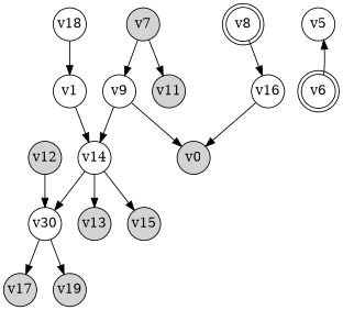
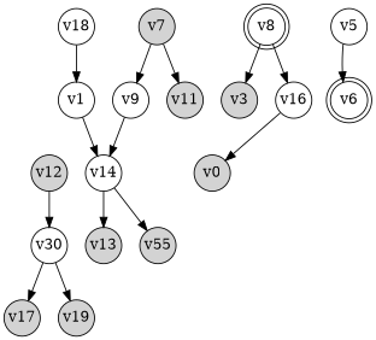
  digraph {
    rankdir=TD
    node [fixedsize=true shape=circle]
    n1 [label=v0 style=filled width=0.5]
    n2 [label=v1 width=0.5]
    n3 [label=v14 width=0.5]
    n4 [label=v30 width=0.5]
    n5 [label=v13 style=filled width=0.5]
-   n6 [label=v15 style=filled width=0.5]
+   n6 [label=v55 style=filled width=0.5]
    n7 [label=v18 width=0.5]
+   n8 [label=v3 style=filled width=0.5]
    n9 [label=v5 width=0.5]
    n10 [label=v6 shape=doublecircle width=0.4]
    n11 [label=v7 style=filled width=0.5]
    n12 [label=v9 width=0.5]
    n13 [label=v11 style=filled width=0.5]
    n14 [label=v8 shape=doublecircle width=0.4]
    n15 [label=v16 width=0.5]
    n16 [label=v17 style=filled width=0.5]
    n17 [label=v19 style=filled width=0.5]
    n18 [label=v12 style=filled width=0.5]
    n2 -> n3
-   n3 -> n4
    n3 -> n5
    n3 -> n6
    n4 -> n16
    n4 -> n17
    n7 -> n2
-   n10 -> n9
+   n9 -> n10
    n11 -> n12
    n11 -> n13
-   n12 -> n1
    n12 -> n3
+   n14 -> n8
    n14 -> n15
    n15 -> n1
    n18 -> n4
  }
